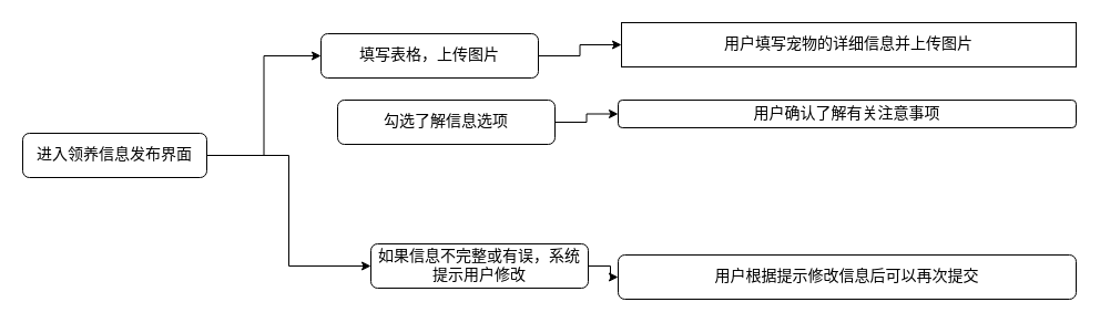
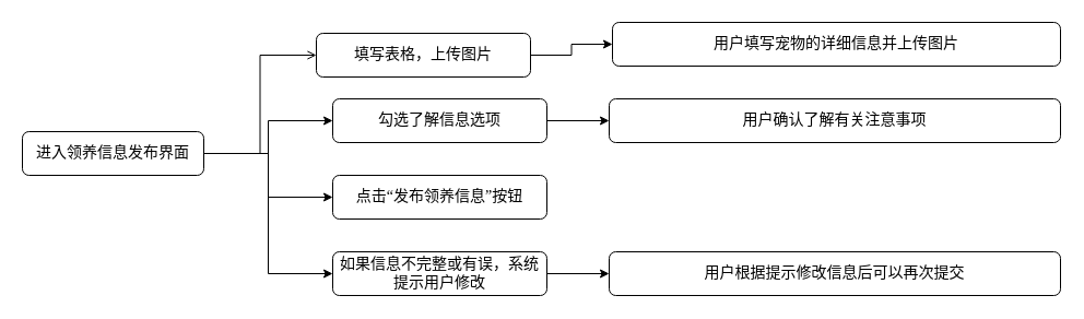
  <mxCell id="0" />
  <mxCell id="1" parent="0" />
  <mxCell id="2" style="edgeStyle=orthogonalEdgeStyle;rounded=0;orthogonalLoop=1;jettySize=auto;html=1;exitX=1;exitY=0.5;exitDx=0;exitDy=0;entryX=0;entryY=0.5;entryDx=0;entryDy=0;" parent="1" source="3" target="7" edge="1"><mxGeometry relative="1" as="geometry" /></mxCell>
  <mxCell id="3" value="&lt;p class=&quot;MsoNormal&quot;&gt;&lt;span style=&quot;mso-spacerun:'yes';font-family:宋体;mso-ascii-font-family:Calibri;&lt;br/&gt;mso-hansi-font-family:Calibri;mso-bidi-font-family:'Times New Roman';font-size:10.5pt;&lt;br/&gt;mso-font-kerning:1.0pt;&quot;&gt;填写表格，上传图片&lt;/span&gt;&lt;/p&gt;" style="rounded=1;whiteSpace=wrap;html=1;fontSize=12;glass=0;strokeWidth=1;shadow=0;" parent="1" vertex="1"><mxGeometry x="289" y="30" width="196" height="40" as="geometry" /></mxCell>
  <mxCell id="4" style="edgeStyle=orthogonalEdgeStyle;rounded=0;orthogonalLoop=1;jettySize=auto;html=1;exitX=1;exitY=0.5;exitDx=0;exitDy=0;" parent="1" source="5" target="8" edge="1"><mxGeometry relative="1" as="geometry" /></mxCell>
  <mxCell id="5" value="&lt;p class=&quot;MsoNormal&quot;&gt;&lt;span style=&quot;mso-spacerun:'yes';font-family:宋体;mso-ascii-font-family:Calibri;&lt;br/&gt;mso-hansi-font-family:Calibri;mso-bidi-font-family:'Times New Roman';font-size:10.5pt;&lt;br/&gt;mso-font-kerning:1.0pt;&quot;&gt;勾选了解信息选项&lt;/span&gt;&lt;/p&gt;" style="rounded=1;whiteSpace=wrap;html=1;fontSize=12;glass=0;strokeWidth=1;shadow=0;" parent="1" vertex="1"><mxGeometry x="304" y="90" width="196" height="40" as="geometry" /></mxCell>
- <mxCell id="7" value="&lt;p class=&quot;MsoNormal&quot;&gt;&lt;span style=&quot;mso-spacerun:'yes';font-family:宋体;mso-ascii-font-family:Calibri;&lt;br/&gt;mso-hansi-font-family:Calibri;mso-bidi-font-family:'Times New Roman';font-size:10.5pt;&lt;br/&gt;mso-font-kerning:1.0pt;&quot;&gt;用户填写宠物的详细信息并上传图片&lt;/span&gt;&lt;/p&gt;" style="whiteSpace=wrap;html=1;fontSize=12;glass=0;strokeWidth=1;shadow=0;rounded=0;" parent="1" vertex="1"><mxGeometry x="560" y="20" width="410" height="40" as="geometry" /></mxCell>
- <mxCell id="8" value="&lt;p class=&quot;MsoNormal&quot;&gt;&lt;span style=&quot;mso-spacerun:'yes';font-family:宋体;mso-ascii-font-family:Calibri;&lt;br/&gt;mso-hansi-font-family:Calibri;mso-bidi-font-family:'Times New Roman';font-size:10.5pt;&lt;br/&gt;mso-font-kerning:1.0pt;&quot;&gt;用户确认了解有关注意事项&lt;/span&gt;&lt;/p&gt;" style="rounded=1;whiteSpace=wrap;html=1;fontSize=12;glass=0;strokeWidth=1;shadow=0;" parent="1" vertex="1"><mxGeometry x="557" y="90" width="413" height="25" as="geometry" /></mxCell>
+ <mxCell id="6" value="&lt;p class=&quot;MsoNormal&quot;&gt;&lt;span style=&quot;mso-spacerun:'yes';font-family:宋体;mso-ascii-font-family:Calibri;&lt;br/&gt;mso-hansi-font-family:Calibri;mso-bidi-font-family:'Times New Roman';font-size:10.5pt;&lt;br/&gt;mso-font-kerning:1.0pt;&quot;&gt;&lt;font face=&quot;宋体&quot;&gt;点击&lt;/font&gt;&lt;font face=&quot;宋体&quot;&gt;“发布领养信息”按钮&lt;/font&gt;&lt;/span&gt;&lt;/p&gt;" style="rounded=1;whiteSpace=wrap;html=1;fontSize=12;glass=0;strokeWidth=1;shadow=0;" parent="1" vertex="1"><mxGeometry x="304" y="160" width="196" height="40" as="geometry" /></mxCell>
+ <mxCell id="7" value="&lt;p class=&quot;MsoNormal&quot;&gt;&lt;span style=&quot;mso-spacerun:'yes';font-family:宋体;mso-ascii-font-family:Calibri;&lt;br/&gt;mso-hansi-font-family:Calibri;mso-bidi-font-family:'Times New Roman';font-size:10.5pt;&lt;br/&gt;mso-font-kerning:1.0pt;&quot;&gt;用户填写宠物的详细信息并上传图片&lt;/span&gt;&lt;/p&gt;" style="rounded=1;whiteSpace=wrap;html=1;fontSize=12;glass=0;strokeWidth=1;shadow=0;" parent="1" vertex="1"><mxGeometry x="560" y="20" width="410" height="40" as="geometry" /></mxCell>
+ <mxCell id="8" value="&lt;p class=&quot;MsoNormal&quot;&gt;&lt;span style=&quot;mso-spacerun:'yes';font-family:宋体;mso-ascii-font-family:Calibri;&lt;br/&gt;mso-hansi-font-family:Calibri;mso-bidi-font-family:'Times New Roman';font-size:10.5pt;&lt;br/&gt;mso-font-kerning:1.0pt;&quot;&gt;用户确认了解有关注意事项&lt;/span&gt;&lt;/p&gt;" style="rounded=1;whiteSpace=wrap;html=1;fontSize=12;glass=0;strokeWidth=1;shadow=0;" parent="1" vertex="1"><mxGeometry x="557" y="90" width="413" height="40" as="geometry" /></mxCell>
  <mxCell id="9" style="edgeStyle=orthogonalEdgeStyle;rounded=0;orthogonalLoop=1;jettySize=auto;html=1;exitX=1;exitY=0.5;exitDx=0;exitDy=0;entryX=0;entryY=0.5;entryDx=0;entryDy=0;" edge="1" parent="1" source="13" target="15"><mxGeometry relative="1" as="geometry" /></mxCell>
- <mxCell id="10" style="edgeStyle=orthogonalEdgeStyle;rounded=0;orthogonalLoop=1;jettySize=auto;html=1;exitX=1;exitY=0.5;exitDx=0;exitDy=0;entryX=0;entryY=0.5;entryDx=0;entryDy=0;" edge="1" parent="1" source="13" target="3"><mxGeometry relative="1" as="geometry" /></mxCell>
+ <mxCell id="10" style="edgeStyle=orthogonalEdgeStyle;rounded=0;orthogonalLoop=1;jettySize=auto;html=1;exitX=1;exitY=0.5;exitDx=0;exitDy=0;entryX=0;entryY=0.5;entryDx=0;entryDy=0;endArrow=open;" edge="1" parent="1" source="13" target="3"><mxGeometry relative="1" as="geometry" /></mxCell>
+ <mxCell id="11" style="edgeStyle=orthogonalEdgeStyle;rounded=0;orthogonalLoop=1;jettySize=auto;html=1;exitX=1;exitY=0.5;exitDx=0;exitDy=0;entryX=0;entryY=0.5;entryDx=0;entryDy=0;" edge="1" parent="1" source="13" target="5"><mxGeometry relative="1" as="geometry" /></mxCell>
+ <mxCell id="12" style="edgeStyle=orthogonalEdgeStyle;rounded=0;orthogonalLoop=1;jettySize=auto;html=1;exitX=1;exitY=0.5;exitDx=0;exitDy=0;" edge="1" parent="1" source="13" target="6"><mxGeometry relative="1" as="geometry" /></mxCell>
  <mxCell id="13" value="&lt;p class=&quot;MsoNormal&quot;&gt;&lt;font face=&quot;宋体&quot;&gt;&lt;span style=&quot;font-size: 14px;&quot;&gt;进入领养信息发布界面&lt;/span&gt;&lt;/font&gt;&lt;/p&gt;" style="rounded=1;whiteSpace=wrap;html=1;fontSize=12;glass=0;strokeWidth=1;shadow=0;" vertex="1" parent="1"><mxGeometry x="20" y="120" width="166" height="40" as="geometry" /></mxCell>
  <mxCell id="14" style="edgeStyle=orthogonalEdgeStyle;rounded=0;orthogonalLoop=1;jettySize=auto;html=1;exitX=1;exitY=0.5;exitDx=0;exitDy=0;" edge="1" parent="1" source="15" target="16"><mxGeometry relative="1" as="geometry" /></mxCell>
- <mxCell id="15" value="&lt;p class=&quot;MsoNormal&quot;&gt;&lt;span style=&quot;mso-spacerun:'yes';font-family:宋体;mso-ascii-font-family:Calibri;&lt;br/&gt;mso-hansi-font-family:Calibri;mso-bidi-font-family:'Times New Roman';font-size:10.5pt;&lt;br/&gt;mso-font-kerning:1.0pt;&quot;&gt;如果信息不完整或有误，系统提示用户修改&lt;/span&gt;&lt;/p&gt;" style="rounded=1;whiteSpace=wrap;html=1;fontSize=12;glass=0;strokeWidth=1;shadow=0;" vertex="1" parent="1"><mxGeometry x="334" y="220" width="196" height="40" as="geometry" /></mxCell>
+ <mxCell id="15" value="&lt;p class=&quot;MsoNormal&quot;&gt;&lt;span style=&quot;mso-spacerun:'yes';font-family:宋体;mso-ascii-font-family:Calibri;&lt;br/&gt;mso-hansi-font-family:Calibri;mso-bidi-font-family:'Times New Roman';font-size:10.5pt;&lt;br/&gt;mso-font-kerning:1.0pt;&quot;&gt;如果信息不完整或有误，系统提示用户修改&lt;/span&gt;&lt;/p&gt;" style="rounded=1;whiteSpace=wrap;html=1;fontSize=12;glass=0;strokeWidth=1;shadow=0;" vertex="1" parent="1"><mxGeometry x="304" y="230" width="196" height="40" as="geometry" /></mxCell>
  <mxCell id="16" value="&lt;p class=&quot;MsoNormal&quot;&gt;&lt;span style=&quot;mso-spacerun:'yes';font-family:宋体;mso-ascii-font-family:Calibri;&lt;br/&gt;mso-hansi-font-family:Calibri;mso-bidi-font-family:'Times New Roman';font-size:10.5pt;&lt;br/&gt;mso-font-kerning:1.0pt;&quot;&gt;用户根据提示修改信息后可以再次提交&lt;/span&gt;&lt;/p&gt;" style="rounded=1;whiteSpace=wrap;html=1;fontSize=12;glass=0;strokeWidth=1;shadow=0;" vertex="1" parent="1"><mxGeometry x="557" y="230" width="413" height="40" as="geometry" /></mxCell>
